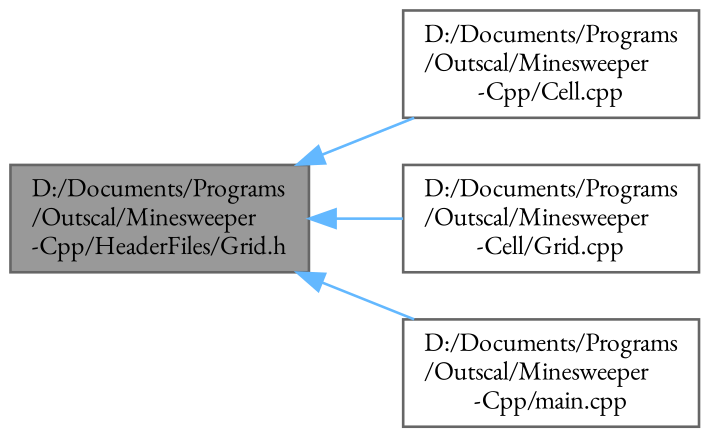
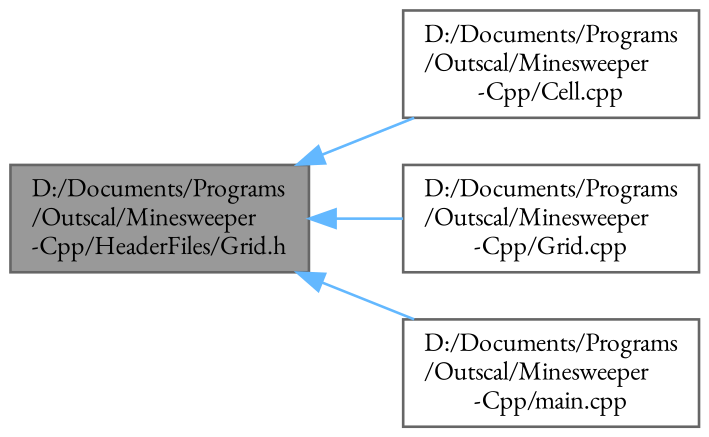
  digraph {
    rankdir=LR
    fontname="EB Garamond"
    node [color=grey40 fillcolor=white fontname="EB Garamond" fontsize=10 shape=box style=filled]
    edge [color=steelblue1 dir=back fontname="EB Garamond" fontsize=10 labelfontname=Helvetica labelfontsize=10 style=solid]
    n1 [color=gray40 fillcolor=grey60 fontcolor=black height=0.2 label="D:/Documents/Programs\l/Outscal/Minesweeper\l-Cpp/HeaderFiles/Grid.h" width=0.4]
    n2 [height=0.2 label="D:/Documents/Programs\l/Outscal/Minesweeper\l-Cpp/Cell.cpp" width=0.4]
-   n3 [height=0.2 label="D:/Documents/Programs\l/Outscal/Minesweeper\l-Cell/Grid.cpp" width=0.4]
+   n3 [height=0.2 label="D:/Documents/Programs\l/Outscal/Minesweeper\l-Cpp/Grid.cpp" width=0.4]
    n4 [height=0.2 label="D:/Documents/Programs\l/Outscal/Minesweeper\l-Cpp/main.cpp" width=0.4]
    n1 -> n2
    n1 -> n3
    n1 -> n4
  }
